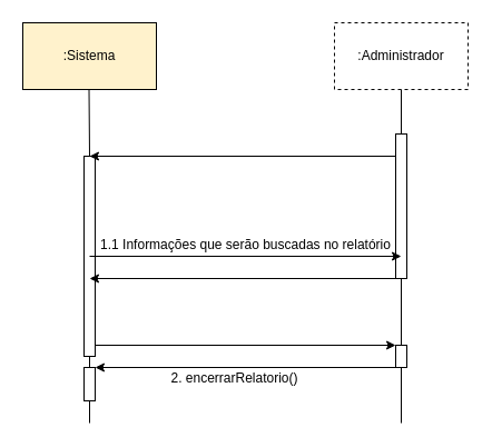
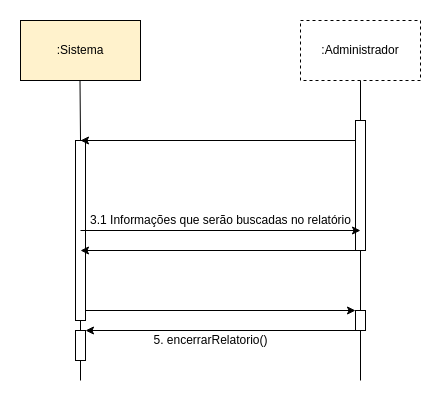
  <mxCell id="0" />
  <mxCell id="1" parent="0" />
  <mxCell id="2" value=":Sistema" style="rounded=0;whiteSpace=wrap;html=1;fillColor=#fff2cc;" parent="1" vertex="1"><mxGeometry x="20" y="20" width="120" height="60" as="geometry" /></mxCell>
  <mxCell id="3" value="" style="endArrow=none;html=1;rounded=0;" parent="1" edge="1"><mxGeometry width="50" height="50" relative="1" as="geometry"><mxPoint x="80" y="140" as="sourcePoint" /><mxPoint x="79.5" y="80" as="targetPoint" /></mxGeometry></mxCell>
  <mxCell id="4" value="" style="rounded=0;whiteSpace=wrap;html=1;" parent="1" vertex="1"><mxGeometry x="75" y="140" width="10" height="180" as="geometry" /></mxCell>
  <mxCell id="5" value="" style="endArrow=classic;html=1;rounded=0;" parent="1" edge="1"><mxGeometry width="50" height="50" relative="1" as="geometry"><mxPoint x="360" y="140" as="sourcePoint" /><mxPoint x="80" y="140" as="targetPoint" /></mxGeometry></mxCell>
  <mxCell id="6" value=":Administrador" style="rounded=0;whiteSpace=wrap;html=1;dashed=1;" parent="1" vertex="1"><mxGeometry x="300" y="20" width="120" height="60" as="geometry" /></mxCell>
  <mxCell id="7" value="" style="endArrow=none;html=1;rounded=0;" parent="1" source="6" edge="1"><mxGeometry width="50" height="50" relative="1" as="geometry"><mxPoint x="360.5" y="140" as="sourcePoint" /><mxPoint x="360" y="120" as="targetPoint" /></mxGeometry></mxCell>
  <mxCell id="8" value="" style="rounded=0;whiteSpace=wrap;html=1;" parent="1" vertex="1"><mxGeometry x="355" y="120" width="10" height="130" as="geometry" /></mxCell>
  <mxCell id="9" value="" style="endArrow=classic;html=1;rounded=0;" parent="1" edge="1"><mxGeometry width="50" height="50" relative="1" as="geometry"><mxPoint x="80" y="230" as="sourcePoint" /><mxPoint x="360" y="230" as="targetPoint" /></mxGeometry></mxCell>
- <mxCell id="10" value="1.1 Informações que serão buscadas no relatório" style="text;html=1;align=center;verticalAlign=middle;resizable=0;points=[];autosize=1;strokeColor=none;fillColor=none;" parent="1" vertex="1"><mxGeometry x="80" y="210" width="280" height="20" as="geometry" /></mxCell>
+ <mxCell id="10" value="3.1 Informações que serão buscadas no relatório" style="text;html=1;align=center;verticalAlign=middle;resizable=0;points=[];autosize=1;strokeColor=none;fillColor=none;" parent="1" vertex="1"><mxGeometry x="80" y="210" width="280" height="20" as="geometry" /></mxCell>
  <mxCell id="11" value="" style="endArrow=classic;html=1;rounded=0;" parent="1" edge="1"><mxGeometry width="50" height="50" relative="1" as="geometry"><mxPoint x="355" y="250" as="sourcePoint" /><mxPoint x="80" y="250" as="targetPoint" /></mxGeometry></mxCell>
  <mxCell id="12" value="" style="endArrow=none;html=1;rounded=0;entryX=0.5;entryY=1;entryDx=0;entryDy=0;exitX=0.5;exitY=0;exitDx=0;exitDy=0;" parent="1" source="14" target="8" edge="1"><mxGeometry width="50" height="50" relative="1" as="geometry"><mxPoint x="360" y="300" as="sourcePoint" /><mxPoint x="359.5" y="240" as="targetPoint" /></mxGeometry></mxCell>
  <mxCell id="13" value="" style="endArrow=classic;html=1;rounded=0;" parent="1" edge="1"><mxGeometry width="50" height="50" relative="1" as="geometry"><mxPoint x="85" y="310" as="sourcePoint" /><mxPoint x="355" y="310" as="targetPoint" /></mxGeometry></mxCell>
  <mxCell id="14" value="" style="rounded=0;whiteSpace=wrap;html=1;" parent="1" vertex="1"><mxGeometry x="355" y="310" width="10" height="20" as="geometry" /></mxCell>
  <mxCell id="15" value="" style="endArrow=none;html=1;rounded=0;edgeStyle=orthogonalEdgeStyle;" parent="1" edge="1"><mxGeometry width="50" height="50" relative="1" as="geometry"><mxPoint x="360" y="380" as="sourcePoint" /><mxPoint x="360" y="330" as="targetPoint" /></mxGeometry></mxCell>
  <mxCell id="16" value="" style="endArrow=none;html=1;rounded=0;entryX=0.5;entryY=1;entryDx=0;entryDy=0;" parent="1" target="4" edge="1"><mxGeometry width="50" height="50" relative="1" as="geometry"><mxPoint x="80" y="330" as="sourcePoint" /><mxPoint x="80" y="350" as="targetPoint" /></mxGeometry></mxCell>
  <mxCell id="17" value="" style="endArrow=classic;html=1;rounded=0;" parent="1" edge="1"><mxGeometry width="50" height="50" relative="1" as="geometry"><mxPoint x="355" y="330" as="sourcePoint" /><mxPoint x="85" y="330" as="targetPoint" /></mxGeometry></mxCell>
  <mxCell id="18" value="" style="rounded=0;whiteSpace=wrap;html=1;" parent="1" vertex="1"><mxGeometry x="75" y="330" width="10" height="30" as="geometry" /></mxCell>
- <mxCell id="19" value="2. encerrarRelatorio()" style="text;html=1;align=center;verticalAlign=middle;resizable=0;points=[];autosize=1;strokeColor=none;fillColor=none;" parent="1" vertex="1"><mxGeometry x="145" y="330" width="130" height="20" as="geometry" /></mxCell>
+ <mxCell id="19" value="5. encerrarRelatorio()" style="text;html=1;align=center;verticalAlign=middle;resizable=0;points=[];autosize=1;strokeColor=none;fillColor=none;" parent="1" vertex="1"><mxGeometry x="145" y="330" width="130" height="20" as="geometry" /></mxCell>
  <mxCell id="20" value="" style="endArrow=none;html=1;rounded=0;" parent="1" edge="1"><mxGeometry width="50" height="50" relative="1" as="geometry"><mxPoint x="80" y="380" as="sourcePoint" /><mxPoint x="80" y="360" as="targetPoint" /></mxGeometry></mxCell>
